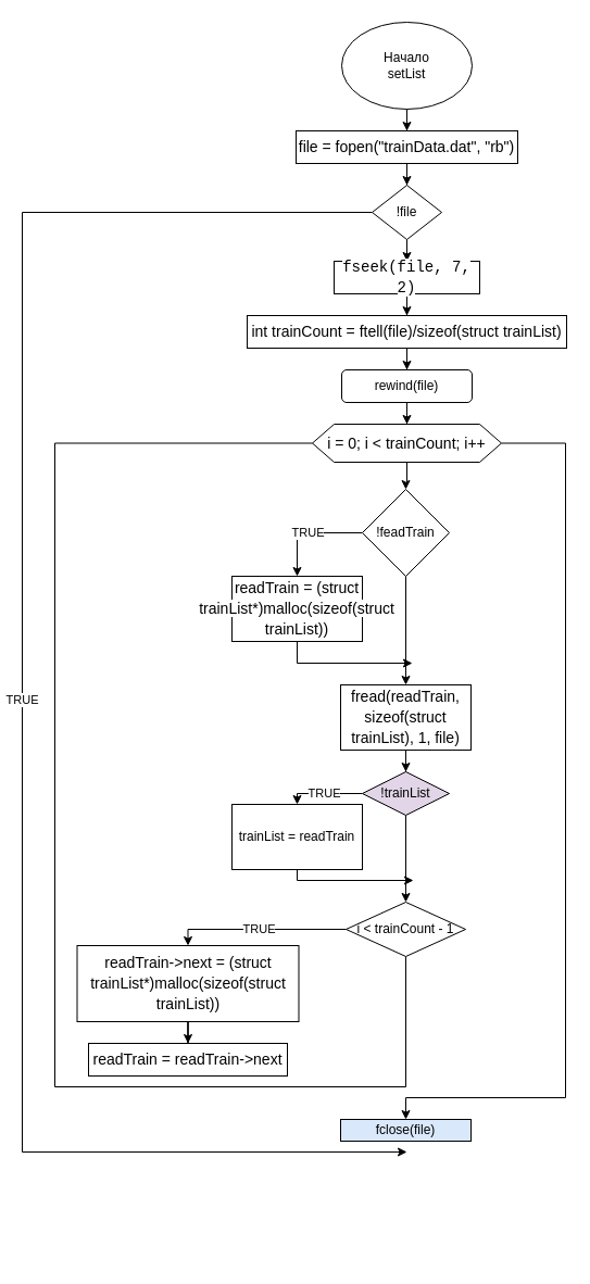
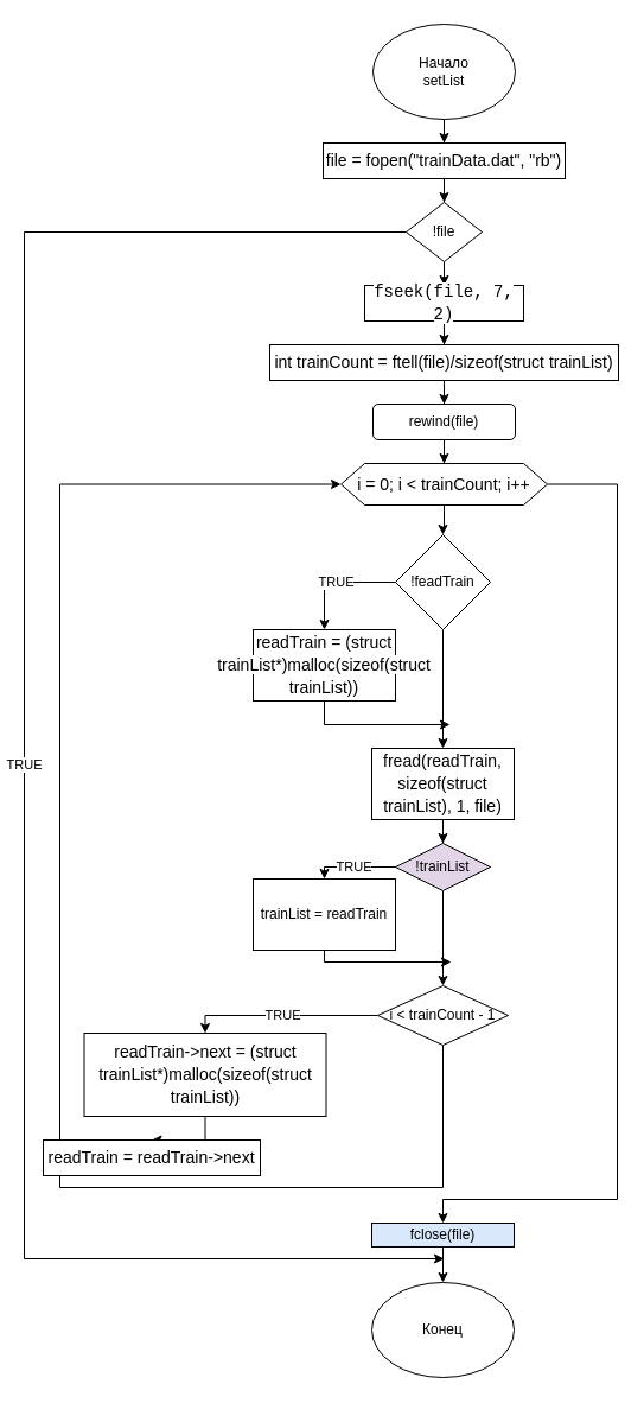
  <mxCell id="0" />
  <mxCell id="1" parent="0" />
  <mxCell id="2" style="edgeStyle=orthogonalEdgeStyle;rounded=0;orthogonalLoop=1;jettySize=auto;html=1;" edge="1" parent="1" source="3" target="5"><mxGeometry relative="1" as="geometry" /></mxCell>
  <mxCell id="3" value="Начало&lt;br&gt;setList" style="ellipse;whiteSpace=wrap;html=1;" vertex="1" parent="1"><mxGeometry x="314" y="20" width="120" height="80" as="geometry" /></mxCell>
  <mxCell id="4" style="edgeStyle=orthogonalEdgeStyle;rounded=0;orthogonalLoop=1;jettySize=auto;html=1;entryX=0.5;entryY=0;entryDx=0;entryDy=0;" edge="1" parent="1" source="5" target="9"><mxGeometry relative="1" as="geometry" /></mxCell>
  <mxCell id="5" value="&lt;div style=&quot;font-size: 14px; line-height: 19px;&quot;&gt;&lt;span style=&quot;background-color: rgb(255, 255, 255);&quot;&gt;file = fopen(&quot;trainData.dat&quot;, &quot;rb&quot;)&lt;/span&gt;&lt;/div&gt;" style="rounded=0;whiteSpace=wrap;html=1;" vertex="1" parent="1"><mxGeometry x="272" y="120" width="204" height="30" as="geometry" /></mxCell>
  <mxCell id="6" style="edgeStyle=orthogonalEdgeStyle;rounded=0;orthogonalLoop=1;jettySize=auto;html=1;entryX=0.5;entryY=0;entryDx=0;entryDy=0;" edge="1" parent="1" source="9"><mxGeometry relative="1" as="geometry"><mxPoint x="374" y="300" as="targetPoint" /></mxGeometry></mxCell>
  <mxCell id="7" style="edgeStyle=orthogonalEdgeStyle;rounded=0;orthogonalLoop=1;jettySize=auto;html=1;entryX=0.5;entryY=0;entryDx=0;entryDy=0;" edge="1" parent="1" source="9" target="11"><mxGeometry relative="1" as="geometry" /></mxCell>
  <mxCell id="8" value="TRUE" style="edgeStyle=orthogonalEdgeStyle;rounded=0;orthogonalLoop=1;jettySize=auto;html=1;" edge="1" parent="1" source="9"><mxGeometry relative="1" as="geometry"><mxPoint x="374" y="1060" as="targetPoint" /><Array as="points"><mxPoint x="20" y="195" /><mxPoint x="20" y="1060" /></Array></mxGeometry></mxCell>
  <mxCell id="9" value="!file" style="rhombus;whiteSpace=wrap;html=1;" vertex="1" parent="1"><mxGeometry x="342" y="170" width="64" height="50" as="geometry" /></mxCell>
  <mxCell id="10" style="edgeStyle=orthogonalEdgeStyle;rounded=0;orthogonalLoop=1;jettySize=auto;html=1;entryX=0.5;entryY=0;entryDx=0;entryDy=0;" edge="1" parent="1" source="11" target="13"><mxGeometry relative="1" as="geometry" /></mxCell>
  <mxCell id="11" value="&lt;div style=&quot;font-family: Consolas, &amp;quot;Courier New&amp;quot;, monospace; font-size: 14px; line-height: 19px;&quot;&gt;&lt;span style=&quot;background-color: rgb(255, 255, 255);&quot;&gt;fseek(file, 7, 2)&lt;/span&gt;&lt;/div&gt;" style="rounded=0;whiteSpace=wrap;html=1;" vertex="1" parent="1"><mxGeometry x="307" y="240" width="134" height="30" as="geometry" /></mxCell>
  <mxCell id="12" style="edgeStyle=orthogonalEdgeStyle;rounded=0;orthogonalLoop=1;jettySize=auto;html=1;" edge="1" parent="1" source="13" target="15"><mxGeometry relative="1" as="geometry" /></mxCell>
  <mxCell id="13" value="&lt;div style=&quot;font-size: 14px; line-height: 19px;&quot;&gt;&lt;span style=&quot;background-color: rgb(255, 255, 255);&quot;&gt;int trainCount = ftell(file)/sizeof(struct trainList)&lt;/span&gt;&lt;/div&gt;" style="rounded=0;whiteSpace=wrap;html=1;" vertex="1" parent="1"><mxGeometry x="227" y="290" width="294" height="30" as="geometry" /></mxCell>
  <mxCell id="14" style="edgeStyle=orthogonalEdgeStyle;rounded=0;orthogonalLoop=1;jettySize=auto;html=1;entryX=0.5;entryY=0;entryDx=0;entryDy=0;" edge="1" parent="1" source="15" target="18"><mxGeometry relative="1" as="geometry" /></mxCell>
  <mxCell id="15" value="rewind(file)" style="whiteSpace=wrap;html=1;rounded=1;" vertex="1" parent="1"><mxGeometry x="314" y="340" width="120" height="30" as="geometry" /></mxCell>
  <mxCell id="16" style="edgeStyle=orthogonalEdgeStyle;rounded=0;orthogonalLoop=1;jettySize=auto;html=1;" edge="1" parent="1" source="18" target="21"><mxGeometry relative="1" as="geometry" /></mxCell>
  <mxCell id="17" style="edgeStyle=orthogonalEdgeStyle;rounded=0;orthogonalLoop=1;jettySize=auto;html=1;entryX=0.5;entryY=0;entryDx=0;entryDy=0;" edge="1" parent="1" source="18" target="38"><mxGeometry relative="1" as="geometry"><Array as="points"><mxPoint x="520" y="408" /><mxPoint x="520" y="1010" /><mxPoint x="373" y="1010" /></Array></mxGeometry></mxCell>
  <mxCell id="18" value="&lt;div style=&quot;font-size: 14px; line-height: 19px;&quot;&gt;&lt;span style=&quot;background-color: rgb(255, 255, 255);&quot;&gt;i = 0; i &amp;lt; trainCount; i++&lt;/span&gt;&lt;/div&gt;" style="shape=hexagon;perimeter=hexagonPerimeter2;whiteSpace=wrap;html=1;fixedSize=1;" vertex="1" parent="1"><mxGeometry x="287" y="390" width="174" height="35" as="geometry" /></mxCell>
  <mxCell id="19" value="TRUE" style="edgeStyle=orthogonalEdgeStyle;rounded=0;orthogonalLoop=1;jettySize=auto;html=1;entryX=0.5;entryY=0;entryDx=0;entryDy=0;" edge="1" parent="1" source="21" target="23"><mxGeometry relative="1" as="geometry"><Array as="points"><mxPoint x="273" y="490" /></Array></mxGeometry></mxCell>
  <mxCell id="20" style="edgeStyle=orthogonalEdgeStyle;rounded=0;orthogonalLoop=1;jettySize=auto;html=1;entryX=0.5;entryY=0;entryDx=0;entryDy=0;" edge="1" parent="1" source="21" target="25"><mxGeometry relative="1" as="geometry" /></mxCell>
  <mxCell id="21" value="!feadTrain" style="rhombus;whiteSpace=wrap;html=1;" vertex="1" parent="1"><mxGeometry x="333" y="450" width="80" height="80" as="geometry" /></mxCell>
  <mxCell id="22" style="edgeStyle=orthogonalEdgeStyle;rounded=0;orthogonalLoop=1;jettySize=auto;html=1;" edge="1" parent="1" source="23"><mxGeometry relative="1" as="geometry"><mxPoint x="379" y="610" as="targetPoint" /><Array as="points"><mxPoint x="273" y="610" /></Array></mxGeometry></mxCell>
  <mxCell id="23" value="&lt;div style=&quot;font-size: 14px; line-height: 19px;&quot;&gt;&lt;span style=&quot;background-color: rgb(255, 255, 255);&quot;&gt;readTrain = (struct trainList*)malloc(sizeof(struct trainList))&lt;/span&gt;&lt;/div&gt;" style="rounded=0;whiteSpace=wrap;html=1;" vertex="1" parent="1"><mxGeometry x="213" y="530" width="120" height="60" as="geometry" /></mxCell>
  <mxCell id="24" style="edgeStyle=orthogonalEdgeStyle;rounded=0;orthogonalLoop=1;jettySize=auto;html=1;" edge="1" parent="1" source="25" target="28"><mxGeometry relative="1" as="geometry" /></mxCell>
  <mxCell id="25" value="&lt;div style=&quot;font-size: 14px; line-height: 19px;&quot;&gt;&lt;span style=&quot;background-color: rgb(255, 255, 255);&quot;&gt;fread(readTrain, sizeof(struct trainList), 1, file)&lt;/span&gt;&lt;/div&gt;" style="rounded=0;whiteSpace=wrap;html=1;" vertex="1" parent="1"><mxGeometry x="313" y="630" width="120" height="60" as="geometry" /></mxCell>
  <mxCell id="26" value="TRUE" style="edgeStyle=orthogonalEdgeStyle;rounded=0;orthogonalLoop=1;jettySize=auto;html=1;entryX=0.5;entryY=0;entryDx=0;entryDy=0;" edge="1" parent="1" source="28" target="30"><mxGeometry relative="1" as="geometry"><Array as="points"><mxPoint x="273" y="730" /></Array></mxGeometry></mxCell>
  <mxCell id="27" style="edgeStyle=orthogonalEdgeStyle;rounded=0;orthogonalLoop=1;jettySize=auto;html=1;entryX=0.5;entryY=0;entryDx=0;entryDy=0;" edge="1" parent="1" source="28" target="35"><mxGeometry relative="1" as="geometry" /></mxCell>
  <mxCell id="28" value="!trainList" style="rhombus;whiteSpace=wrap;html=1;fillColor=#e1d5e7;" vertex="1" parent="1"><mxGeometry x="333" y="710" width="80" height="40" as="geometry" /></mxCell>
  <mxCell id="29" style="edgeStyle=orthogonalEdgeStyle;rounded=0;orthogonalLoop=1;jettySize=auto;html=1;" edge="1" parent="1" source="30"><mxGeometry relative="1" as="geometry"><mxPoint x="380" y="810" as="targetPoint" /><Array as="points"><mxPoint x="273" y="810" /></Array></mxGeometry></mxCell>
  <mxCell id="30" value="trainList = readTrain" style="rounded=0;whiteSpace=wrap;html=1;" vertex="1" parent="1"><mxGeometry x="213" y="740" width="120" height="60" as="geometry" /></mxCell>
  <mxCell id="31" style="edgeStyle=orthogonalEdgeStyle;rounded=0;orthogonalLoop=1;jettySize=auto;html=1;entryX=0.5;entryY=0;entryDx=0;entryDy=0;" edge="1" parent="1" source="32" target="36"><mxGeometry relative="1" as="geometry" /></mxCell>
  <mxCell id="32" value="&lt;div style=&quot;font-size: 14px; line-height: 19px;&quot;&gt;&lt;span style=&quot;background-color: rgb(255, 255, 255);&quot;&gt;readTrain-&amp;gt;next = (struct trainList*)malloc(sizeof(struct trainList))&lt;/span&gt;&lt;/div&gt;" style="rounded=0;whiteSpace=wrap;html=1;" vertex="1" parent="1"><mxGeometry x="70.5" y="870" width="204" height="70" as="geometry" /></mxCell>
  <mxCell id="33" value="TRUE" style="edgeStyle=orthogonalEdgeStyle;rounded=0;orthogonalLoop=1;jettySize=auto;html=1;entryX=0.5;entryY=0;entryDx=0;entryDy=0;" edge="1" parent="1" source="35" target="32"><mxGeometry relative="1" as="geometry"><Array as="points"><mxPoint x="173" y="855" /></Array></mxGeometry></mxCell>
- <mxCell id="34" style="edgeStyle=orthogonalEdgeStyle;rounded=0;orthogonalLoop=1;jettySize=auto;html=1;entryX=0;entryY=0.5;entryDx=0;entryDy=0;endArrow=none;" edge="1" parent="1" source="35" target="18"><mxGeometry relative="1" as="geometry"><Array as="points"><mxPoint x="373" y="1000" /><mxPoint x="50" y="1000" /><mxPoint x="50" y="408" /></Array></mxGeometry></mxCell>
+ <mxCell id="34" style="edgeStyle=orthogonalEdgeStyle;rounded=0;orthogonalLoop=1;jettySize=auto;html=1;entryX=0;entryY=0.5;entryDx=0;entryDy=0;" edge="1" parent="1" source="35" target="18"><mxGeometry relative="1" as="geometry"><Array as="points"><mxPoint x="373" y="1000" /><mxPoint x="50" y="1000" /><mxPoint x="50" y="408" /></Array></mxGeometry></mxCell>
  <mxCell id="35" value="i &amp;lt; trainCount - 1" style="rhombus;whiteSpace=wrap;html=1;" vertex="1" parent="1"><mxGeometry x="318" y="830" width="110" height="50" as="geometry" /></mxCell>
- <mxCell id="36" value="&lt;div style=&quot;font-size: 14px; line-height: 19px;&quot;&gt;&lt;span style=&quot;background-color: rgb(255, 255, 255);&quot;&gt;readTrain = readTrain-&amp;gt;next&lt;/span&gt;&lt;/div&gt;" style="rounded=0;whiteSpace=wrap;html=1;" vertex="1" parent="1"><mxGeometry x="81" y="960" width="183" height="30" as="geometry" /></mxCell>
+ <mxCell id="36" value="&lt;div style=&quot;font-size: 14px; line-height: 19px;&quot;&gt;&lt;span style=&quot;background-color: rgb(255, 255, 255);&quot;&gt;readTrain = readTrain-&amp;gt;next&lt;/span&gt;&lt;/div&gt;" style="rounded=0;whiteSpace=wrap;html=1;" vertex="1" parent="1"><mxGeometry x="36" y="960" width="183" height="30" as="geometry" /></mxCell>
+ <mxCell id="37" style="edgeStyle=orthogonalEdgeStyle;rounded=0;orthogonalLoop=1;jettySize=auto;html=1;entryX=0.5;entryY=0;entryDx=0;entryDy=0;" edge="1" parent="1" source="38" target="39"><mxGeometry relative="1" as="geometry" /></mxCell>
  <mxCell id="38" value="fclose(file)" style="rounded=0;whiteSpace=wrap;html=1;fillColor=#dae8fc;" vertex="1" parent="1"><mxGeometry x="313" y="1030" width="120" height="20" as="geometry" /></mxCell>
+ <mxCell id="39" value="Конец" style="ellipse;whiteSpace=wrap;html=1;" vertex="1" parent="1"><mxGeometry x="313" y="1080" width="120" height="80" as="geometry" /></mxCell>
